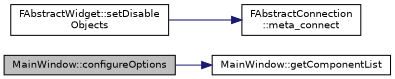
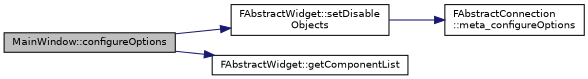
  digraph {
    rankdir=LR
    node [color=black fillcolor=white fontname=Helvetica fontsize=10 shape=record style=filled]
    edge [color=midnightblue fontname=Helvetica fontsize=10 labelfontname=Helvetica labelfontsize=10 style=solid]
    n1 [fillcolor=grey75 fontcolor=black height=0.2 label="MainWindow::configureOptions" width=0.4]
    n2 [height=0.2 label="FAbstractWidget::setDisable\lObjects" width=0.4]
-   n3 [height=0.2 label="MainWindow::getComponentList" width=0.4]
-   n4 [height=0.2 label="FAbstractConnection\l::meta_connect" width=0.4]
+   n3 [height=0.2 label="FAbstractWidget::getComponentList" width=0.4]
+   n4 [height=0.2 label="FAbstractConnection\l::meta_configureOptions" width=0.4]
+   n1 -> n2
    n1 -> n3
    n2 -> n4
  }
